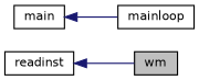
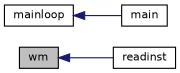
  digraph {
    rankdir=LR
    node [color=black fillcolor=white fontname=Helvetica fontsize=10 shape=record style=filled]
    edge [color=midnightblue dir=back fontname=Helvetica fontsize=10 labelfontname=Helvetica labelfontsize=10 style=solid]
    n1 [fillcolor=grey75 fontcolor=black height=0.2 label=wm width=0.4]
    n2 [height=0.2 label=readinst width=0.4]
    n3 [height=0.2 label=mainloop width=0.4]
    n4 [height=0.2 label=main width=0.4]
-   n2 -> n1
-   n4 -> n3
+   n1 -> n2
+   n3 -> n4
  }
